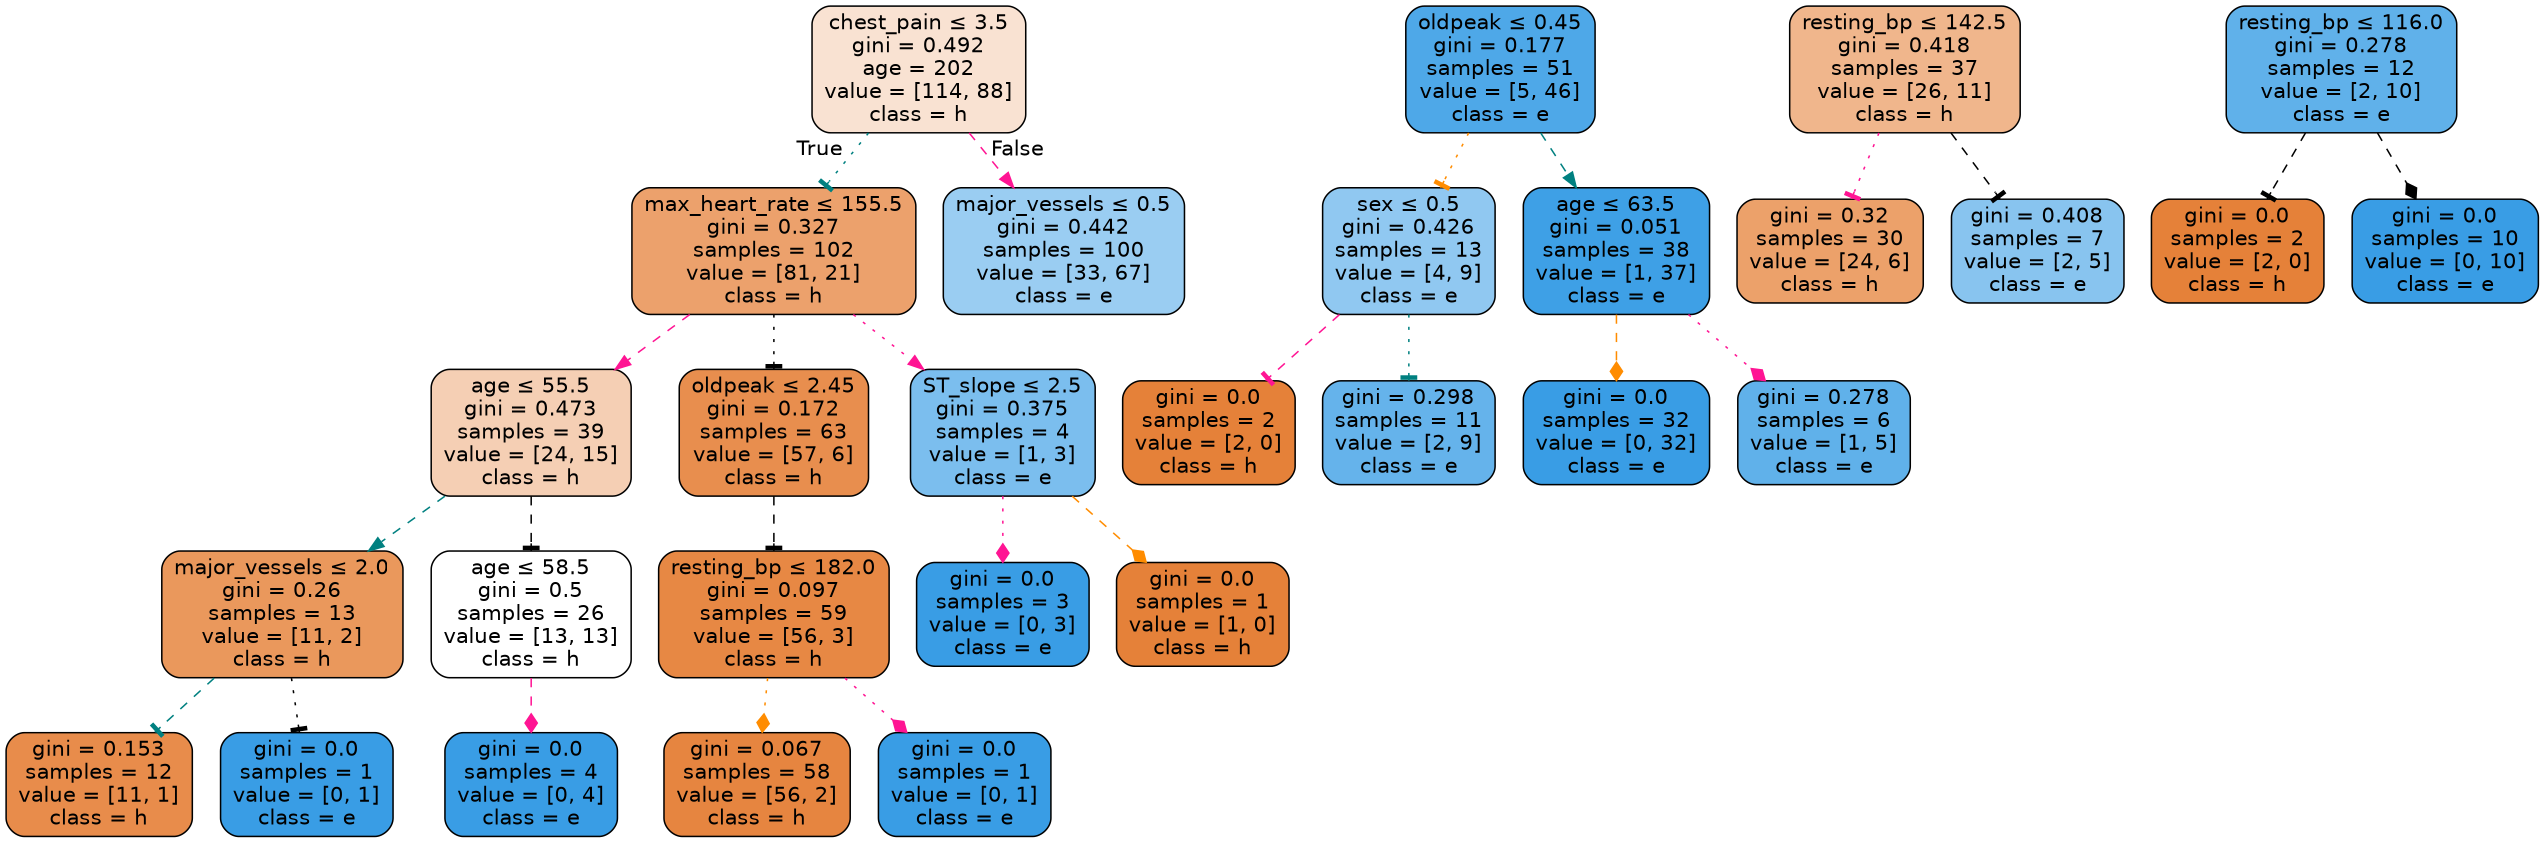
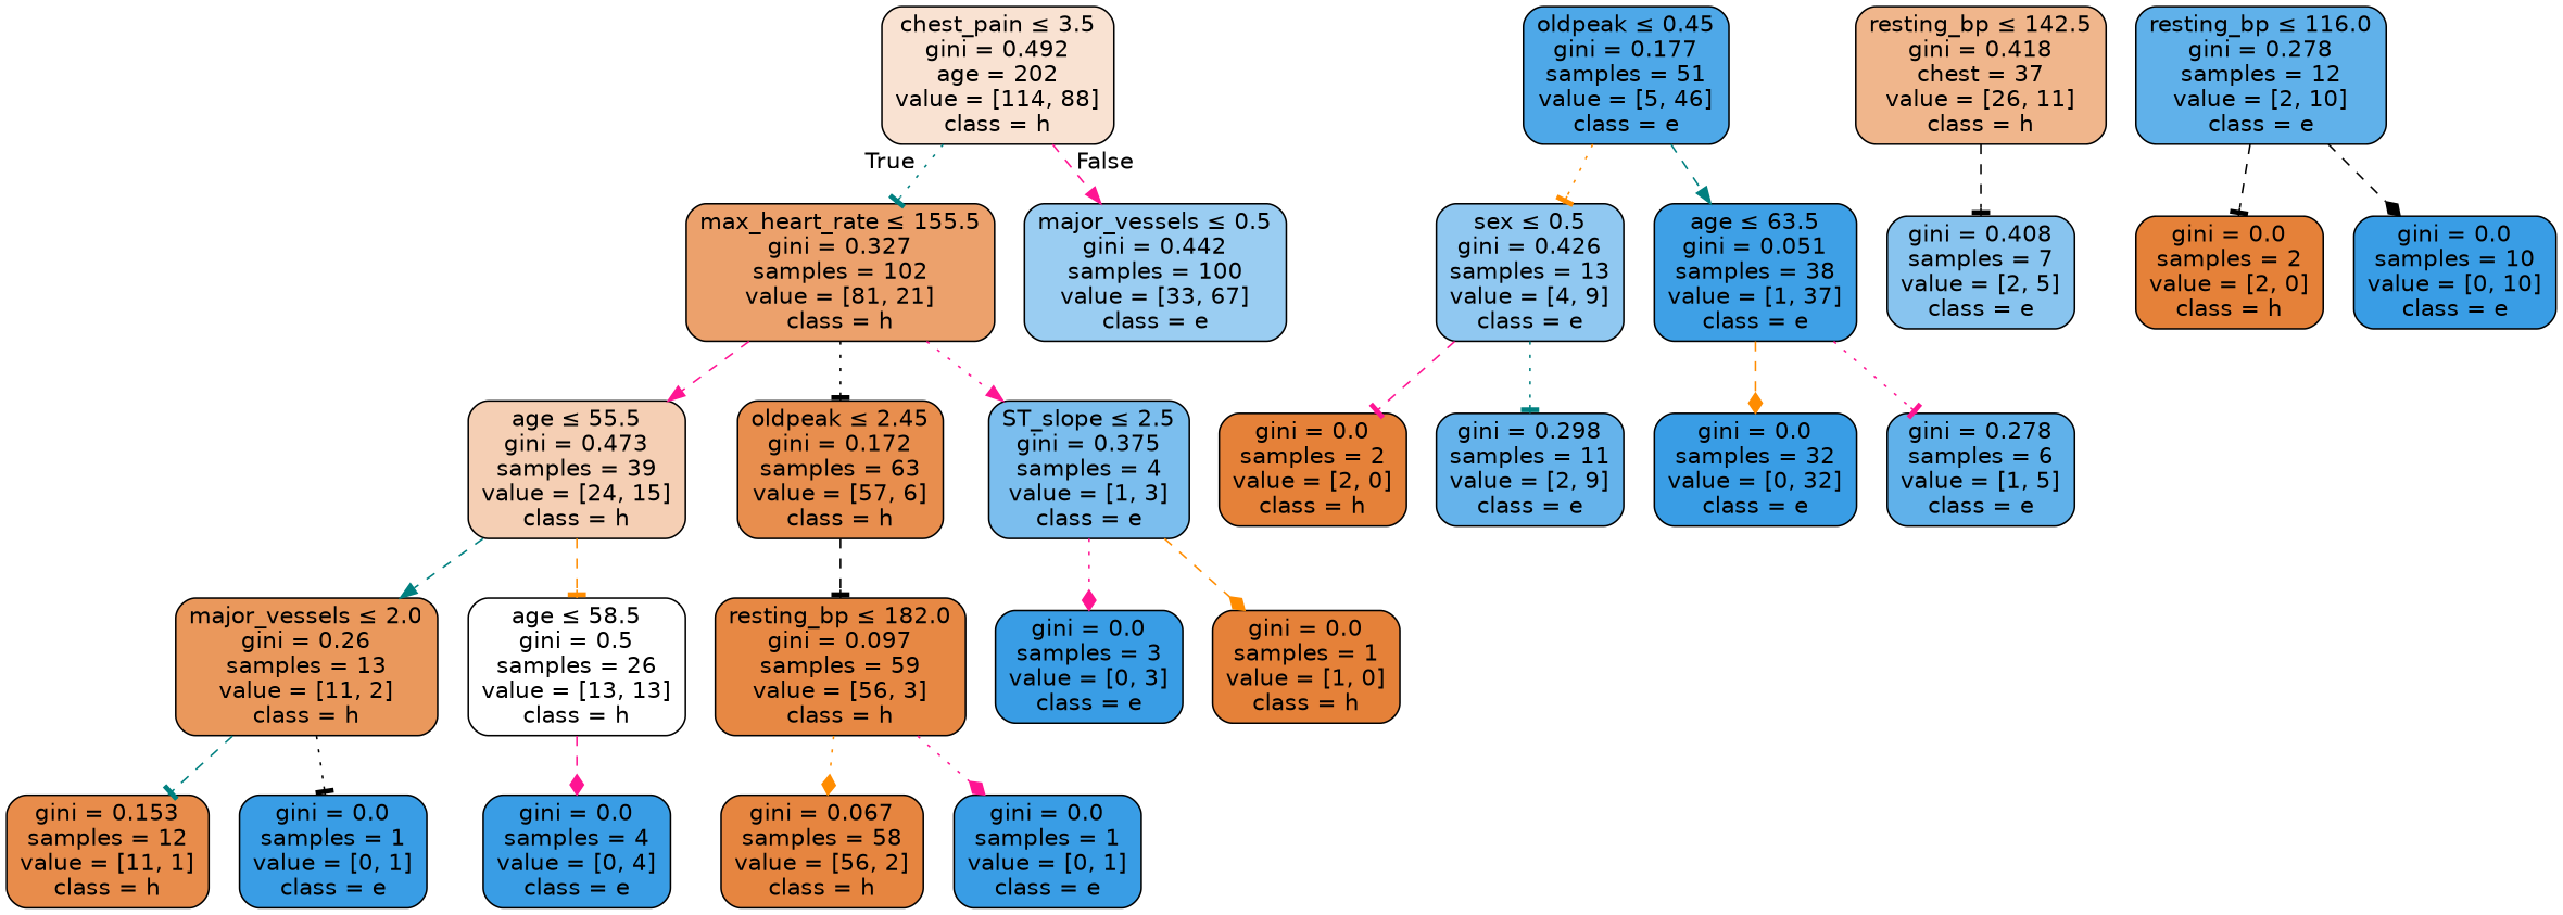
  digraph {
    node [color=black fillcolor="#399de5ff" fontname=helvetica shape=box style="filled, rounded"]
    edge [arrowhead=tee color=deeppink fontname=helvetica style=dashed]
    n1 [fillcolor="#e581393a" label=<chest_pain &le; 3.5<br/>gini = 0.492<br/>age = 202<br/>value = [114, 88]<br/>class = h>]
    n2 [fillcolor="#e58139bd" label=<max_heart_rate &le; 155.5<br/>gini = 0.327<br/>samples = 102<br/>value = [81, 21]<br/>class = h>]
    n3 [fillcolor="#399de581" label=<major_vessels &le; 0.5<br/>gini = 0.442<br/>samples = 100<br/>value = [33, 67]<br/>class = e>]
    n4 [fillcolor="#e5813960" label=<age &le; 55.5<br/>gini = 0.473<br/>samples = 39<br/>value = [24, 15]<br/>class = h>]
    n5 [fillcolor="#e58139e4" label=<oldpeak &le; 2.45<br/>gini = 0.172<br/>samples = 63<br/>value = [57, 6]<br/>class = h>]
    n6 [fillcolor="#399de5aa" label=<ST_slope &le; 2.5<br/>gini = 0.375<br/>samples = 4<br/>value = [1, 3]<br/>class = e>]
    n7 [fillcolor="#e58139d1" label=<major_vessels &le; 2.0<br/>gini = 0.26<br/>samples = 13<br/>value = [11, 2]<br/>class = h>]
    n8 [fillcolor="#e5813900" label=<age &le; 58.5<br/>gini = 0.5<br/>samples = 26<br/>value = [13, 13]<br/>class = h>]
    n9 [fillcolor="#e58139f1" label=<resting_bp &le; 182.0<br/>gini = 0.097<br/>samples = 59<br/>value = [56, 3]<br/>class = h>]
    n10 [fillcolor="#e58139e8" label=<gini = 0.153<br/>samples = 12<br/>value = [11, 1]<br/>class = h>]
    n11 [label=<gini = 0.0<br/>samples = 1<br/>value = [0, 1]<br/>class = e>]
    n12 [label=<gini = 0.0<br/>samples = 4<br/>value = [0, 4]<br/>class = e>]
    n13 [fillcolor="#e58139f6" label=<gini = 0.067<br/>samples = 58<br/>value = [56, 2]<br/>class = h>]
    n14 [label=<gini = 0.0<br/>samples = 1<br/>value = [0, 1]<br/>class = e>]
    n15 [label=<gini = 0.0<br/>samples = 3<br/>value = [0, 3]<br/>class = e>]
    n16 [fillcolor="#e58139ff" label=<gini = 0.0<br/>samples = 1<br/>value = [1, 0]<br/>class = h>]
    n17 [fillcolor="#399de5e3" label=<oldpeak &le; 0.45<br/>gini = 0.177<br/>samples = 51<br/>value = [5, 46]<br/>class = e>]
    n18 [fillcolor="#399de58e" label=<sex &le; 0.5<br/>gini = 0.426<br/>samples = 13<br/>value = [4, 9]<br/>class = e>]
    n19 [fillcolor="#399de5f8" label=<age &le; 63.5<br/>gini = 0.051<br/>samples = 38<br/>value = [1, 37]<br/>class = e>]
-   n20 [fillcolor="#e5813993" label=<resting_bp &le; 142.5<br/>gini = 0.418<br/>samples = 37<br/>value = [26, 11]<br/>class = h>]
-   n21 [fillcolor="#e58139bf" label=<gini = 0.32<br/>samples = 30<br/>value = [24, 6]<br/>class = h>]
+   n20 [fillcolor="#e5813993" label=<resting_bp &le; 142.5<br/>gini = 0.418<br/>chest = 37<br/>value = [26, 11]<br/>class = h>]
    n22 [fillcolor="#399de599" label=<gini = 0.408<br/>samples = 7<br/>value = [2, 5]<br/>class = e>]
    n23 [fillcolor="#399de5cc" label=<resting_bp &le; 116.0<br/>gini = 0.278<br/>samples = 12<br/>value = [2, 10]<br/>class = e>]
    n24 [fillcolor="#e58139ff" label=<gini = 0.0<br/>samples = 2<br/>value = [2, 0]<br/>class = h>]
    n25 [label=<gini = 0.0<br/>samples = 10<br/>value = [0, 10]<br/>class = e>]
    n26 [fillcolor="#e58139ff" label=<gini = 0.0<br/>samples = 2<br/>value = [2, 0]<br/>class = h>]
    n27 [fillcolor="#399de5c6" label=<gini = 0.298<br/>samples = 11<br/>value = [2, 9]<br/>class = e>]
    n28 [label=<gini = 0.0<br/>samples = 32<br/>value = [0, 32]<br/>class = e>]
    n29 [fillcolor="#399de5cc" label=<gini = 0.278<br/>samples = 6<br/>value = [1, 5]<br/>class = e>]
    n1 -> n2 [color=teal headlabel=True labelangle=45 labeldistance=2.5 style=dotted]
    n1 -> n3 [arrowhead=normal headlabel=False labelangle=-45 labeldistance=2.5]
    n2 -> n4 [arrowhead=normal]
    n2 -> n5 [color=black style=dotted]
    n2 -> n6 [arrowhead=normal style=dotted]
    n4 -> n7 [arrowhead=normal color=teal]
-   n4 -> n8 [color=black]
+   n4 -> n8 [color=darkorange]
    n5 -> n9 [color=black]
    n6 -> n15 [arrowhead=diamond style=dotted]
    n6 -> n16 [arrowhead=diamond color=darkorange]
    n7 -> n10 [color=teal]
    n7 -> n11 [color=black style=dotted]
    n8 -> n12 [arrowhead=diamond]
    n9 -> n13 [arrowhead=diamond color=darkorange style=dotted]
    n9 -> n14 [arrowhead=diamond style=dotted]
    n17 -> n18 [color=darkorange style=dotted]
    n17 -> n19 [arrowhead=normal color=teal]
    n18 -> n26
    n18 -> n27 [color=teal style=dotted]
    n19 -> n28 [arrowhead=diamond color=darkorange]
-   n19 -> n29 [arrowhead=diamond style=dotted]
-   n20 -> n21 [style=dotted]
+   n19 -> n29 [style=dotted]
    n20 -> n22 [color=black]
    n23 -> n24 [color=black]
    n23 -> n25 [arrowhead=diamond color=black]
  }
